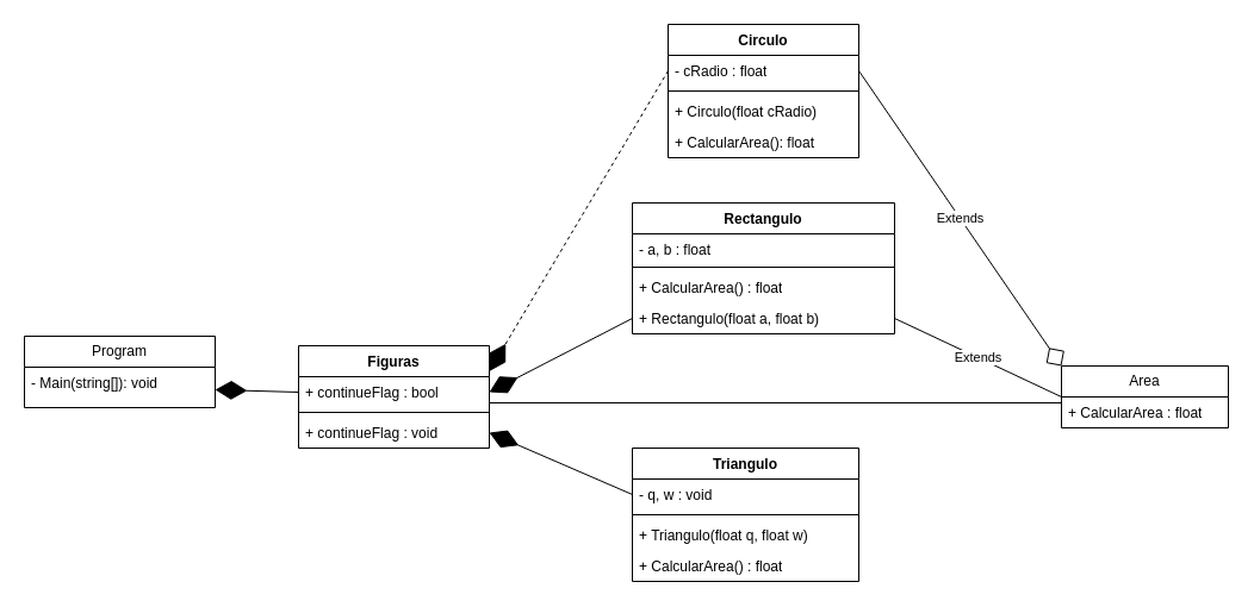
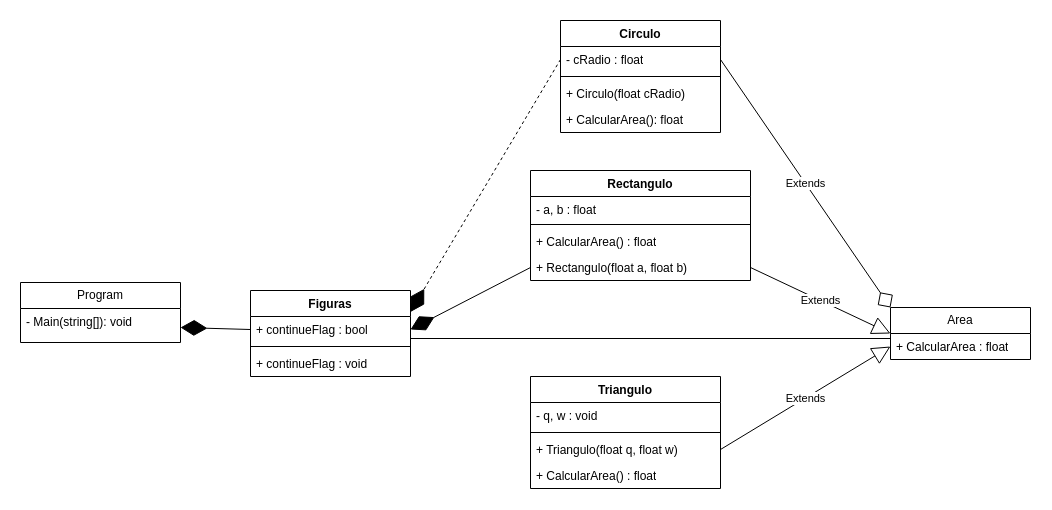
  <mxCell id="0" />
  <mxCell id="1" parent="0" />
  <mxCell id="2" value="Program" style="swimlane;fontStyle=0;childLayout=stackLayout;horizontal=1;startSize=26;fillColor=none;horizontalStack=0;resizeParent=1;resizeParentMax=0;resizeLast=0;collapsible=1;marginBottom=0;whiteSpace=wrap;html=1;" vertex="1" parent="1"><mxGeometry x="20" y="282" width="160" height="60" as="geometry" /></mxCell>
  <mxCell id="3" value="- Main(string[]): void" style="text;strokeColor=none;fillColor=none;align=left;verticalAlign=top;spacingLeft=4;spacingRight=4;overflow=hidden;rotatable=0;points=[[0,0.5],[1,0.5]];portConstraint=eastwest;whiteSpace=wrap;html=1;" vertex="1" parent="2"><mxGeometry y="26" width="160" height="34" as="geometry" /></mxCell>
  <mxCell id="4" value="Figuras" style="swimlane;fontStyle=1;align=center;verticalAlign=top;childLayout=stackLayout;horizontal=1;startSize=26;horizontalStack=0;resizeParent=1;resizeParentMax=0;resizeLast=0;collapsible=1;marginBottom=0;whiteSpace=wrap;html=1;" vertex="1" parent="1"><mxGeometry x="250" y="290" width="160" height="86" as="geometry" /></mxCell>
  <mxCell id="5" value="+ continueFlag : bool" style="text;strokeColor=none;fillColor=none;align=left;verticalAlign=top;spacingLeft=4;spacingRight=4;overflow=hidden;rotatable=0;points=[[0,0.5],[1,0.5]];portConstraint=eastwest;whiteSpace=wrap;html=1;" vertex="1" parent="4"><mxGeometry y="26" width="160" height="26" as="geometry" /></mxCell>
  <mxCell id="6" value="" style="line;strokeWidth=1;fillColor=none;align=left;verticalAlign=middle;spacingTop=-1;spacingLeft=3;spacingRight=3;rotatable=0;labelPosition=right;points=[];portConstraint=eastwest;strokeColor=inherit;" vertex="1" parent="4"><mxGeometry y="52" width="160" height="8" as="geometry" /></mxCell>
  <mxCell id="7" value="+ continueFlag : void" style="text;strokeColor=none;fillColor=none;align=left;verticalAlign=top;spacingLeft=4;spacingRight=4;overflow=hidden;rotatable=0;points=[[0,0.5],[1,0.5]];portConstraint=eastwest;whiteSpace=wrap;html=1;" vertex="1" parent="4"><mxGeometry y="60" width="160" height="26" as="geometry" /></mxCell>
  <mxCell id="8" value="Area" style="swimlane;fontStyle=0;childLayout=stackLayout;horizontal=1;startSize=26;fillColor=none;horizontalStack=0;resizeParent=1;resizeParentMax=0;resizeLast=0;collapsible=1;marginBottom=0;whiteSpace=wrap;html=1;" vertex="1" parent="1"><mxGeometry x="890" y="307" width="140" height="52" as="geometry" /></mxCell>
  <mxCell id="9" value="+ CalcularArea : float" style="text;strokeColor=none;fillColor=none;align=left;verticalAlign=top;spacingLeft=4;spacingRight=4;overflow=hidden;rotatable=0;points=[[0,0.5],[1,0.5]];portConstraint=eastwest;whiteSpace=wrap;html=1;" vertex="1" parent="8"><mxGeometry y="26" width="140" height="26" as="geometry" /></mxCell>
  <mxCell id="10" value="Circulo" style="swimlane;fontStyle=1;align=center;verticalAlign=top;childLayout=stackLayout;horizontal=1;startSize=26;horizontalStack=0;resizeParent=1;resizeParentMax=0;resizeLast=0;collapsible=1;marginBottom=0;whiteSpace=wrap;html=1;" vertex="1" parent="1"><mxGeometry x="560" y="20" width="160" height="112" as="geometry" /></mxCell>
  <mxCell id="11" value="- cRadio : float" style="text;strokeColor=none;fillColor=none;align=left;verticalAlign=top;spacingLeft=4;spacingRight=4;overflow=hidden;rotatable=0;points=[[0,0.5],[1,0.5]];portConstraint=eastwest;whiteSpace=wrap;html=1;" vertex="1" parent="10"><mxGeometry y="26" width="160" height="26" as="geometry" /></mxCell>
  <mxCell id="12" value="" style="line;strokeWidth=1;fillColor=none;align=left;verticalAlign=middle;spacingTop=-1;spacingLeft=3;spacingRight=3;rotatable=0;labelPosition=right;points=[];portConstraint=eastwest;strokeColor=inherit;" vertex="1" parent="10"><mxGeometry y="52" width="160" height="8" as="geometry" /></mxCell>
  <mxCell id="13" value="+ Circulo(float cRadio)" style="text;strokeColor=none;fillColor=none;align=left;verticalAlign=top;spacingLeft=4;spacingRight=4;overflow=hidden;rotatable=0;points=[[0,0.5],[1,0.5]];portConstraint=eastwest;whiteSpace=wrap;html=1;" vertex="1" parent="10"><mxGeometry y="60" width="160" height="26" as="geometry" /></mxCell>
  <mxCell id="14" value="+ CalcularArea(): float&amp;nbsp;" style="text;strokeColor=none;fillColor=none;align=left;verticalAlign=top;spacingLeft=4;spacingRight=4;overflow=hidden;rotatable=0;points=[[0,0.5],[1,0.5]];portConstraint=eastwest;whiteSpace=wrap;html=1;" vertex="1" parent="10"><mxGeometry y="86" width="160" height="26" as="geometry" /></mxCell>
  <mxCell id="15" value="Triangulo" style="swimlane;fontStyle=1;align=center;verticalAlign=top;childLayout=stackLayout;horizontal=1;startSize=26;horizontalStack=0;resizeParent=1;resizeParentMax=0;resizeLast=0;collapsible=1;marginBottom=0;whiteSpace=wrap;html=1;" vertex="1" parent="1"><mxGeometry x="530" y="376" width="190" height="112" as="geometry" /></mxCell>
  <mxCell id="16" value="- q, w : void" style="text;strokeColor=none;fillColor=none;align=left;verticalAlign=top;spacingLeft=4;spacingRight=4;overflow=hidden;rotatable=0;points=[[0,0.5],[1,0.5]];portConstraint=eastwest;whiteSpace=wrap;html=1;" vertex="1" parent="15"><mxGeometry y="26" width="190" height="26" as="geometry" /></mxCell>
  <mxCell id="17" value="" style="line;strokeWidth=1;fillColor=none;align=left;verticalAlign=middle;spacingTop=-1;spacingLeft=3;spacingRight=3;rotatable=0;labelPosition=right;points=[];portConstraint=eastwest;strokeColor=inherit;" vertex="1" parent="15"><mxGeometry y="52" width="190" height="8" as="geometry" /></mxCell>
  <mxCell id="18" value="+ Triangulo(float q, float w)" style="text;strokeColor=none;fillColor=none;align=left;verticalAlign=top;spacingLeft=4;spacingRight=4;overflow=hidden;rotatable=0;points=[[0,0.5],[1,0.5]];portConstraint=eastwest;whiteSpace=wrap;html=1;" vertex="1" parent="15"><mxGeometry y="60" width="190" height="26" as="geometry" /></mxCell>
  <mxCell id="19" value="+ CalcularArea() : float" style="text;strokeColor=none;fillColor=none;align=left;verticalAlign=top;spacingLeft=4;spacingRight=4;overflow=hidden;rotatable=0;points=[[0,0.5],[1,0.5]];portConstraint=eastwest;whiteSpace=wrap;html=1;" vertex="1" parent="15"><mxGeometry y="86" width="190" height="26" as="geometry" /></mxCell>
  <mxCell id="20" value="Rectangulo" style="swimlane;fontStyle=1;align=center;verticalAlign=top;childLayout=stackLayout;horizontal=1;startSize=26;horizontalStack=0;resizeParent=1;resizeParentMax=0;resizeLast=0;collapsible=1;marginBottom=0;whiteSpace=wrap;html=1;" vertex="1" parent="1"><mxGeometry x="530" y="170" width="220" height="110" as="geometry" /></mxCell>
  <mxCell id="21" value="- a, b : float" style="text;strokeColor=none;fillColor=none;align=left;verticalAlign=top;spacingLeft=4;spacingRight=4;overflow=hidden;rotatable=0;points=[[0,0.5],[1,0.5]];portConstraint=eastwest;whiteSpace=wrap;html=1;" vertex="1" parent="20"><mxGeometry y="26" width="220" height="24" as="geometry" /></mxCell>
  <mxCell id="22" value="" style="line;strokeWidth=1;fillColor=none;align=left;verticalAlign=middle;spacingTop=-1;spacingLeft=3;spacingRight=3;rotatable=0;labelPosition=right;points=[];portConstraint=eastwest;strokeColor=inherit;" vertex="1" parent="20"><mxGeometry y="50" width="220" height="8" as="geometry" /></mxCell>
  <mxCell id="23" value="+ CalcularArea() : float" style="text;strokeColor=none;fillColor=none;align=left;verticalAlign=top;spacingLeft=4;spacingRight=4;overflow=hidden;rotatable=0;points=[[0,0.5],[1,0.5]];portConstraint=eastwest;whiteSpace=wrap;html=1;" vertex="1" parent="20"><mxGeometry y="58" width="220" height="26" as="geometry" /></mxCell>
  <mxCell id="24" value="+ Rectangulo(float a, float b)" style="text;strokeColor=none;fillColor=none;align=left;verticalAlign=top;spacingLeft=4;spacingRight=4;overflow=hidden;rotatable=0;points=[[0,0.5],[1,0.5]];portConstraint=eastwest;whiteSpace=wrap;html=1;" vertex="1" parent="20"><mxGeometry y="84" width="220" height="26" as="geometry" /></mxCell>
  <mxCell id="25" value="" style="endArrow=diamondThin;endFill=1;endSize=24;html=1;rounded=0;exitX=0;exitY=0.5;exitDx=0;exitDy=0;entryX=1;entryY=0.75;entryDx=0;entryDy=0;" edge="1" parent="1" source="5" target="2"><mxGeometry width="160" relative="1" as="geometry"><mxPoint x="150" y="350" as="sourcePoint" /><mxPoint x="310" y="350" as="targetPoint" /></mxGeometry></mxCell>
  <mxCell id="26" value="" style="endArrow=diamondThin;endFill=1;endSize=24;html=1;rounded=0;exitX=0;exitY=0.5;exitDx=0;exitDy=0;entryX=1;entryY=0.25;entryDx=0;entryDy=0;dashed=1;" edge="1" parent="1" source="11" target="4"><mxGeometry width="160" relative="1" as="geometry"><mxPoint x="240" y="400" as="sourcePoint" /><mxPoint x="400" y="400" as="targetPoint" /></mxGeometry></mxCell>
  <mxCell id="27" value="" style="endArrow=diamondThin;endFill=1;endSize=24;html=1;rounded=0;exitX=0;exitY=0.5;exitDx=0;exitDy=0;entryX=1;entryY=0.5;entryDx=0;entryDy=0;" edge="1" parent="1" source="24" target="5"><mxGeometry width="160" relative="1" as="geometry"><mxPoint x="200" y="390" as="sourcePoint" /><mxPoint x="360" y="390" as="targetPoint" /></mxGeometry></mxCell>
- <mxCell id="28" value="" style="endArrow=diamondThin;endFill=1;endSize=24;html=1;rounded=0;exitX=0;exitY=0.5;exitDx=0;exitDy=0;entryX=1;entryY=0.5;entryDx=0;entryDy=0;" edge="1" parent="1" source="16" target="7"><mxGeometry width="160" relative="1" as="geometry"><mxPoint x="250" y="440" as="sourcePoint" /><mxPoint x="410" y="440" as="targetPoint" /></mxGeometry></mxCell>
  <mxCell id="29" value="Extends" style="endArrow=diamond;endSize=16;endFill=0;html=1;rounded=0;exitX=1;exitY=0.5;exitDx=0;exitDy=0;entryX=0;entryY=0;entryDx=0;entryDy=0;" edge="1" parent="1" source="11" target="8"><mxGeometry width="160" relative="1" as="geometry"><mxPoint x="780" y="370" as="sourcePoint" /><mxPoint x="940" y="370" as="targetPoint" /></mxGeometry></mxCell>
- <mxCell id="30" value="Extends" style="endArrow=none;endSize=16;endFill=0;html=1;rounded=0;exitX=1;exitY=0.5;exitDx=0;exitDy=0;entryX=0;entryY=0.5;entryDx=0;entryDy=0;" edge="1" parent="1" source="24" target="8"><mxGeometry width="160" relative="1" as="geometry"><mxPoint x="740" y="410" as="sourcePoint" /><mxPoint x="900" y="410" as="targetPoint" /></mxGeometry></mxCell>
+ <mxCell id="30" value="Extends" style="endArrow=block;endSize=16;endFill=0;html=1;rounded=0;exitX=1;exitY=0.5;exitDx=0;exitDy=0;entryX=0;entryY=0.5;entryDx=0;entryDy=0;" edge="1" parent="1" source="24" target="8"><mxGeometry width="160" relative="1" as="geometry"><mxPoint x="740" y="410" as="sourcePoint" /><mxPoint x="900" y="410" as="targetPoint" /></mxGeometry></mxCell>
+ <mxCell id="31" value="Extends" style="endArrow=block;endSize=16;endFill=0;html=1;rounded=0;exitX=1;exitY=0.5;exitDx=0;exitDy=0;entryX=0;entryY=0.5;entryDx=0;entryDy=0;" edge="1" parent="1" source="18" target="9"><mxGeometry width="160" relative="1" as="geometry"><mxPoint x="800" y="440" as="sourcePoint" /><mxPoint x="960" y="440" as="targetPoint" /></mxGeometry></mxCell>
  <mxCell id="32" value="" style="line;strokeWidth=1;fillColor=none;align=left;verticalAlign=middle;spacingTop=-1;spacingLeft=3;spacingRight=3;rotatable=0;labelPosition=right;points=[];portConstraint=eastwest;strokeColor=inherit;" vertex="1" parent="1"><mxGeometry x="410" y="334" width="480" height="8" as="geometry" /></mxCell>
